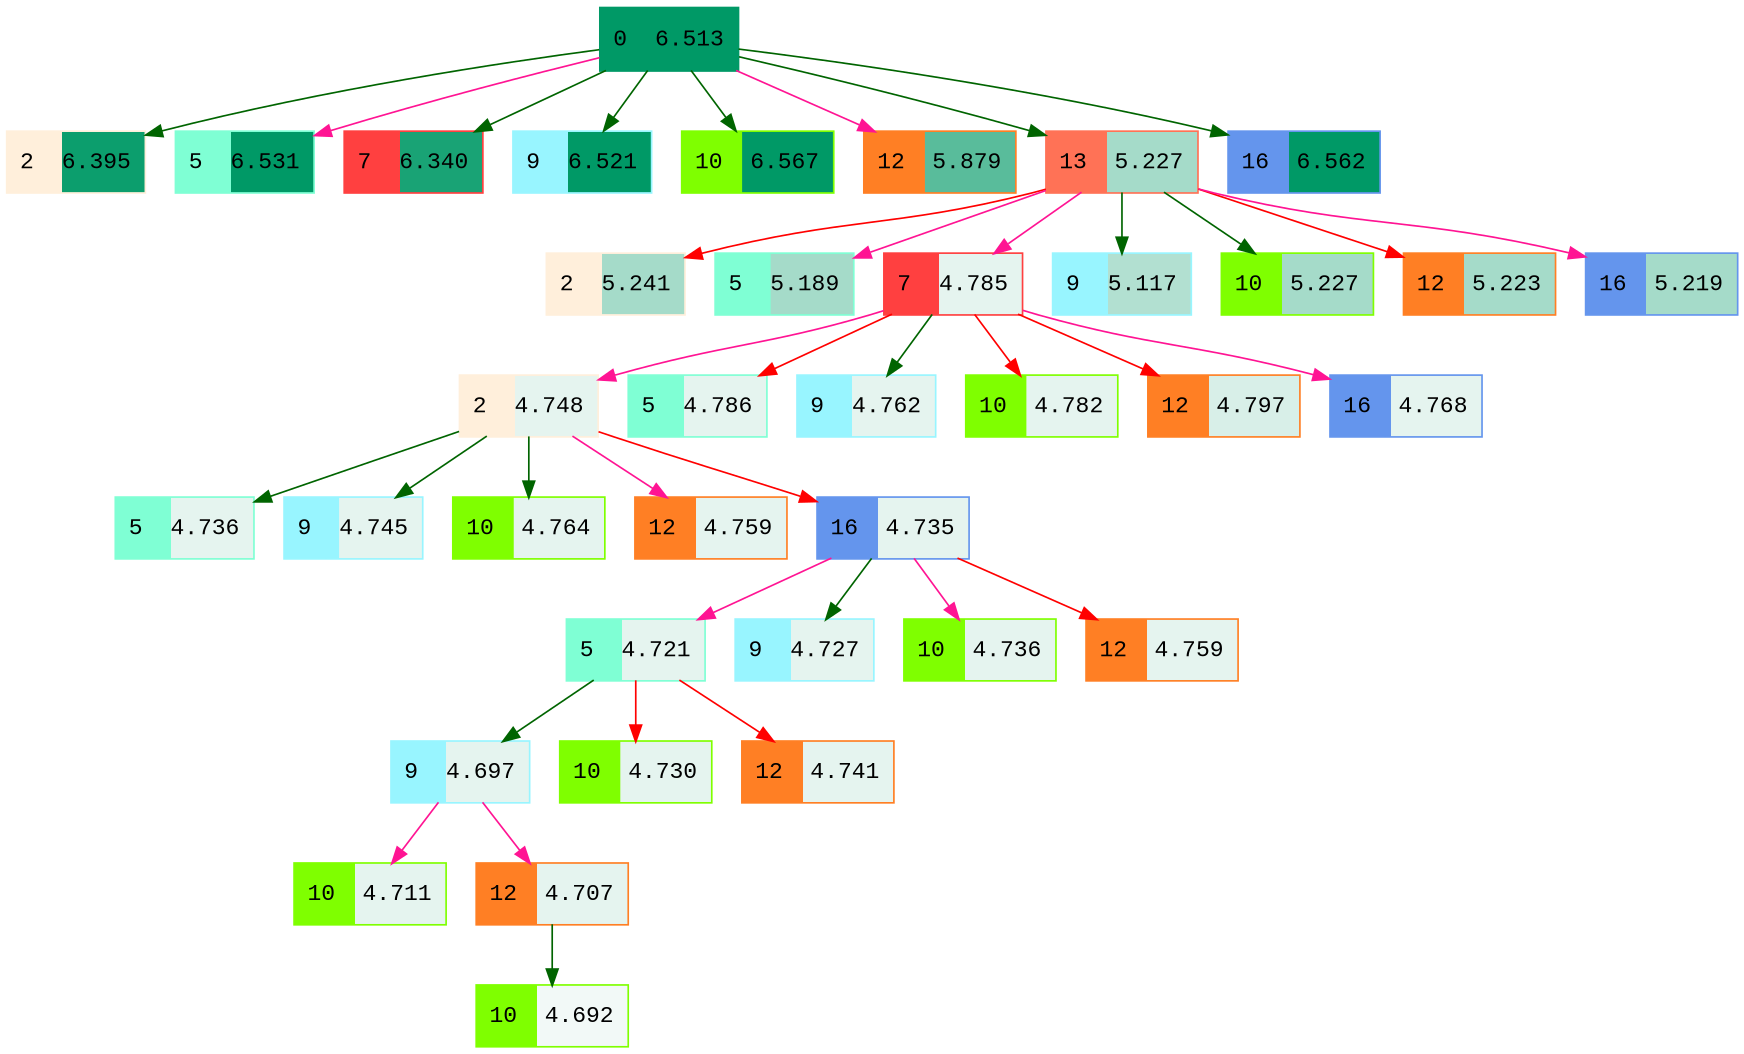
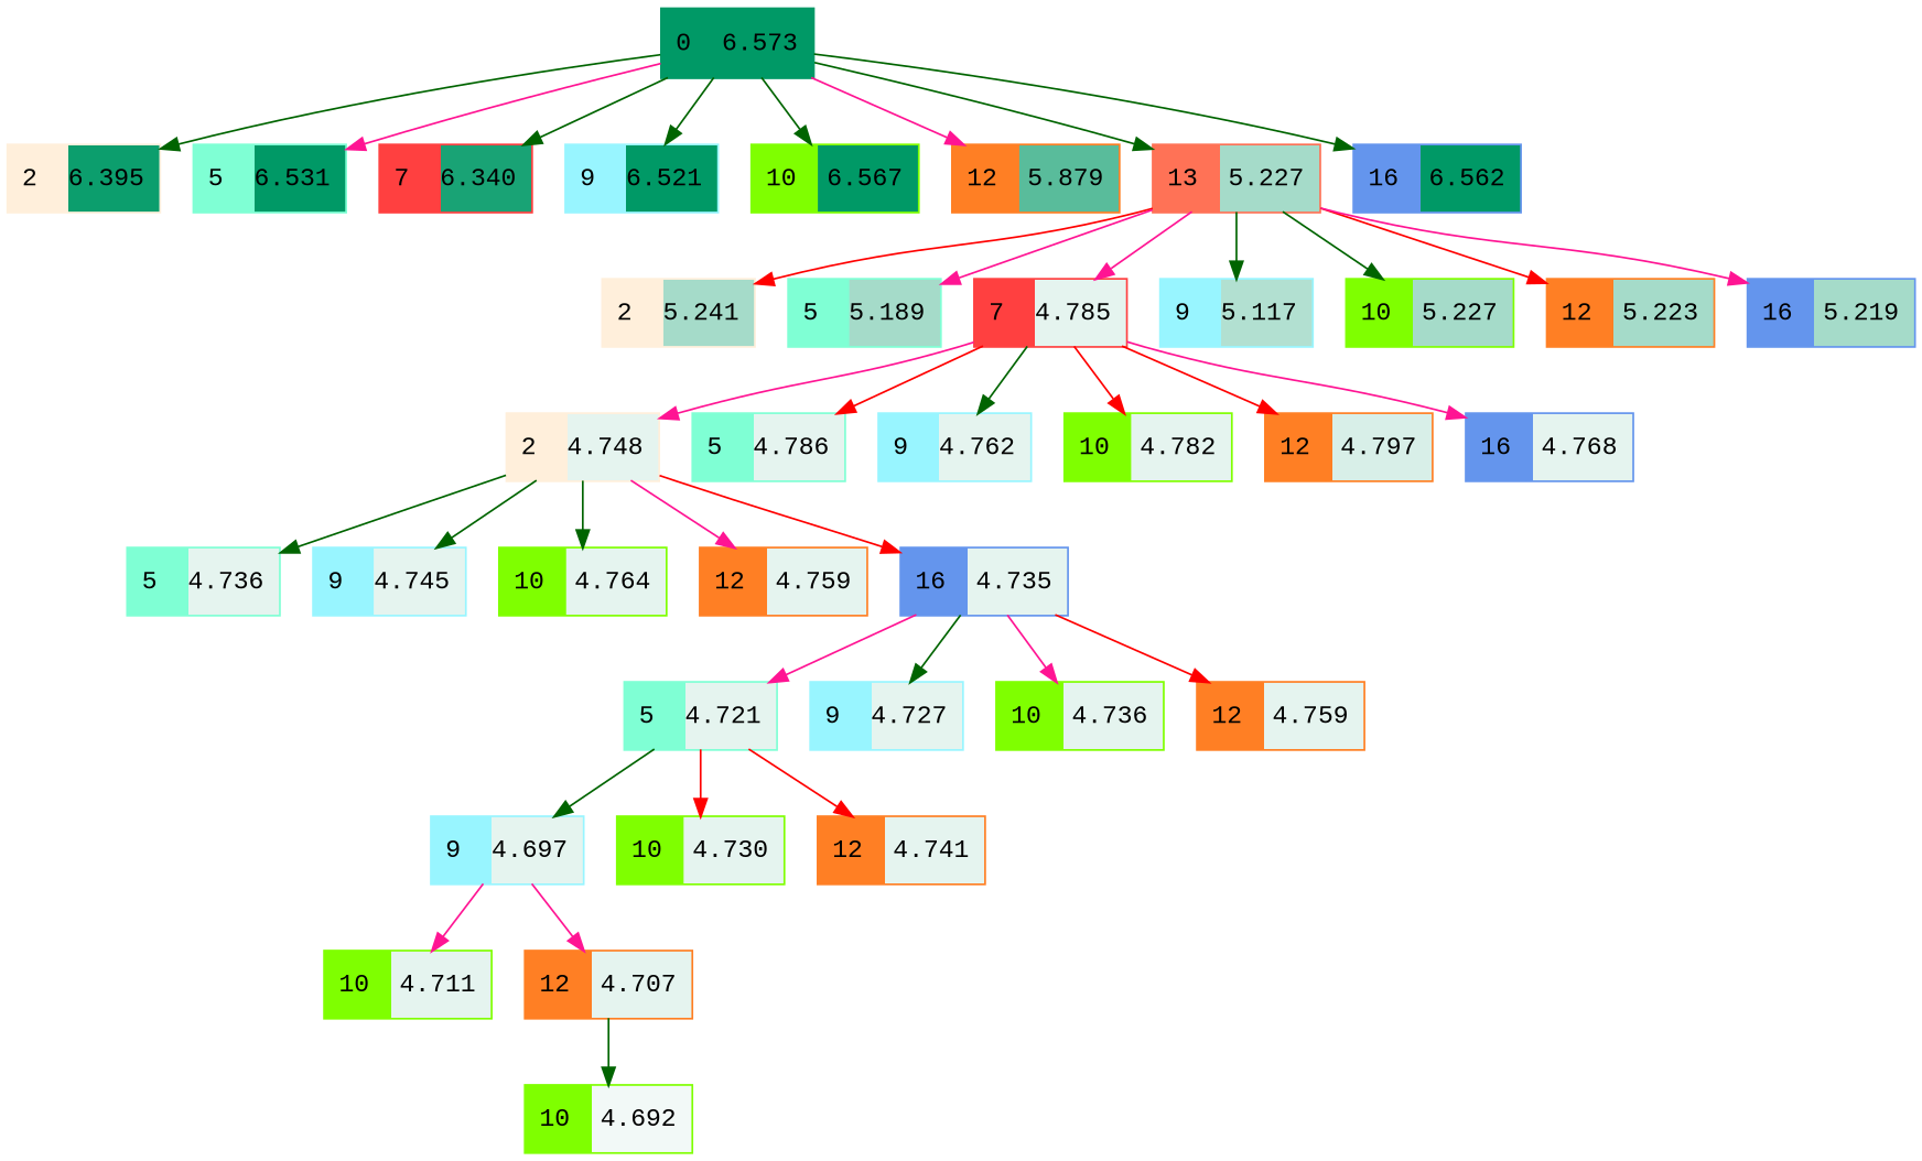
  digraph {
    fontname="Liberation Mono"
    node [color=chartreuse1 shape=record style=filled fontname="Liberation Mono" fillcolor="chartreuse1:#E5F4EF;0.6"]
    edge [color=darkgreen fontname="Liberation Mono"]
-   n1 [color="#009966" label="<FeaId>0|<MAE>6.513" fillcolor=""]
+   n1 [color="#009966" label="<FeaId>0|<MAE>6.573" fillcolor=""]
    n2 [color=antiquewhite1 fillcolor="antiquewhite1:#0C9E6D;0.6" label="<FeaId> 2 |<MAE>6.395"]
    n3 [color=aquamarine1 fillcolor="aquamarine1:#009966;0.6" label="<FeaId> 5 |<MAE>6.531"]
    n4 [color=brown1 fillcolor="brown1:#19A375;0.6" label="<FeaId> 7 |<MAE>6.340"]
    n5 [color=cadetblue1 fillcolor="cadetblue1:#009966;0.6" label="<FeaId> 9 |<MAE>6.521"]
    n6 [fillcolor="chartreuse1:#009966;0.6" label="<FeaId> 10 |<MAE>6.567"]
    n7 [color=chocolate1 fillcolor="chocolate1:#59BC9B;0.6" label="<FeaId> 12 |<MAE>5.879"]
    n8 [color=coral1 fillcolor="coral1:#A5DBC9;0.6" label="<FeaId> 13 |<MAE>5.227"]
    n9 [color=cornflowerblue fillcolor="cornflowerblue:#009966;0.6" label="<FeaId> 16 |<MAE>6.562"]
    n10 [color=antiquewhite1 fillcolor="antiquewhite1:#A5DBC9;0.6" label="<FeaId> 2 |<MAE>5.241"]
    n11 [color=aquamarine1 fillcolor="aquamarine1:#A5DBC9;0.6" label="<FeaId> 5 |<MAE>5.189"]
    n12 [color=brown1 fillcolor="brown1:#E5F4EF;0.6" label="<FeaId> 7 |<MAE>4.785"]
    n13 [color=cadetblue1 fillcolor="cadetblue1:#B2E0D1;0.6" label="<FeaId> 9 |<MAE>5.117"]
    n14 [fillcolor="chartreuse1:#A5DBC9;0.6" label="<FeaId> 10 |<MAE>5.227"]
    n15 [color=chocolate1 fillcolor="chocolate1:#A5DBC9;0.6" label="<FeaId> 12 |<MAE>5.223"]
    n16 [color=cornflowerblue fillcolor="cornflowerblue:#A5DBC9;0.6" label="<FeaId> 16 |<MAE>5.219"]
    n17 [color=antiquewhite1 fillcolor="antiquewhite1:#E5F4EF;0.6" label="<FeaId> 2 |<MAE>4.748"]
    n18 [color=aquamarine1 fillcolor="aquamarine1:#E5F4EF;0.6" label="<FeaId> 5 |<MAE>4.786"]
    n19 [color=cadetblue1 fillcolor="cadetblue1:#E5F4EF;0.6" label="<FeaId> 9 |<MAE>4.762"]
    n20 [label="<FeaId> 10 |<MAE>4.782"]
    n21 [color=chocolate1 fillcolor="chocolate1:#D8EFE8;0.6" label="<FeaId> 12 |<MAE>4.797"]
    n22 [color=cornflowerblue fillcolor="cornflowerblue:#E5F4EF;0.6" label="<FeaId> 16 |<MAE>4.768"]
    n23 [color=aquamarine1 fillcolor="aquamarine1:#E5F4EF;0.6" label="<FeaId> 5 |<MAE>4.736"]
    n24 [color=cadetblue1 fillcolor="cadetblue1:#E5F4EF;0.6" label="<FeaId> 9 |<MAE>4.745"]
    n25 [label="<FeaId> 10 |<MAE>4.764"]
    n26 [color=chocolate1 fillcolor="chocolate1:#E5F4EF;0.6" label="<FeaId> 12 |<MAE>4.759"]
    n27 [color=cornflowerblue fillcolor="cornflowerblue:#E5F4EF;0.6" label="<FeaId> 16 |<MAE>4.735"]
    n28 [color=aquamarine1 fillcolor="aquamarine1:#E5F4EF;0.6" label="<FeaId> 5 |<MAE>4.721"]
    n29 [color=cadetblue1 fillcolor="cadetblue1:#E5F4EF;0.6" label="<FeaId> 9 |<MAE>4.727"]
    n30 [label="<FeaId> 10 |<MAE>4.736"]
    n31 [color=chocolate1 fillcolor="chocolate1:#E5F4EF;0.6" label="<FeaId> 12 |<MAE>4.759"]
    n32 [color=cadetblue1 fillcolor="cadetblue1:#E5F4EF;0.6" label="<FeaId> 9 |<MAE>4.697"]
    n33 [label="<FeaId> 10 |<MAE>4.730"]
    n34 [color=chocolate1 fillcolor="chocolate1:#E5F4EF;0.6" label="<FeaId> 12 |<MAE>4.741"]
    n35 [label="<FeaId> 10 |<MAE>4.711"]
    n36 [color=chocolate1 fillcolor="chocolate1:#E5F4EF;0.6" label="<FeaId> 12 |<MAE>4.707"]
    n37 [fillcolor="chartreuse1:#F2F9F7;0.6" label="<FeaId> 10 |<MAE>4.692"]
    n1 -> n2
    n1 -> n3 [color=deeppink]
    n1 -> n4
    n1 -> n5
    n1 -> n6
    n1 -> n7 [color=deeppink]
    n1 -> n8
    n1 -> n9
    n8 -> n10 [color=red]
    n8 -> n11 [color=deeppink]
    n8 -> n12 [color=deeppink]
    n8 -> n13
    n8 -> n14
    n8 -> n15 [color=red]
    n8 -> n16 [color=deeppink]
    n12 -> n17 [color=deeppink]
    n12 -> n18 [color=red]
    n12 -> n19
    n12 -> n20 [color=red]
    n12 -> n21 [color=red]
    n12 -> n22 [color=deeppink]
    n17 -> n23
    n17 -> n24
    n17 -> n25
    n17 -> n26 [color=deeppink]
    n17 -> n27 [color=red]
    n27 -> n28 [color=deeppink]
    n27 -> n29
    n27 -> n30 [color=deeppink]
    n27 -> n31 [color=red]
    n28 -> n32
    n28 -> n33 [color=red]
    n28 -> n34 [color=red]
    n32 -> n35 [color=deeppink]
    n32 -> n36 [color=deeppink]
    n36 -> n37
  }
